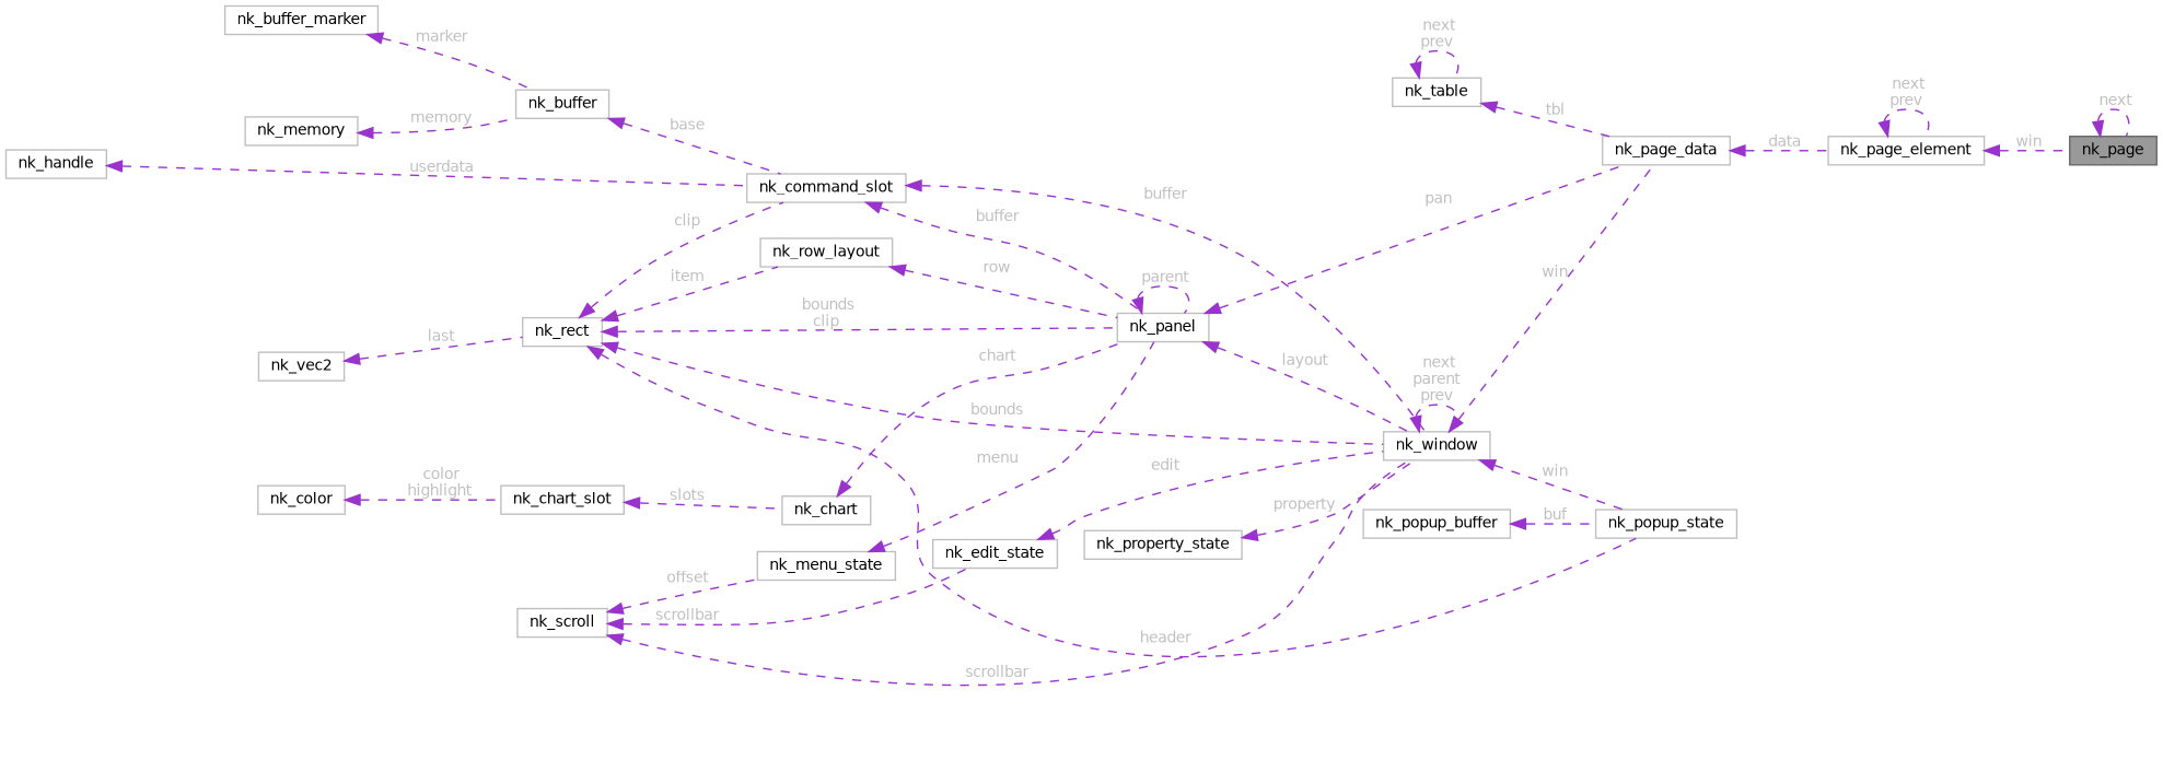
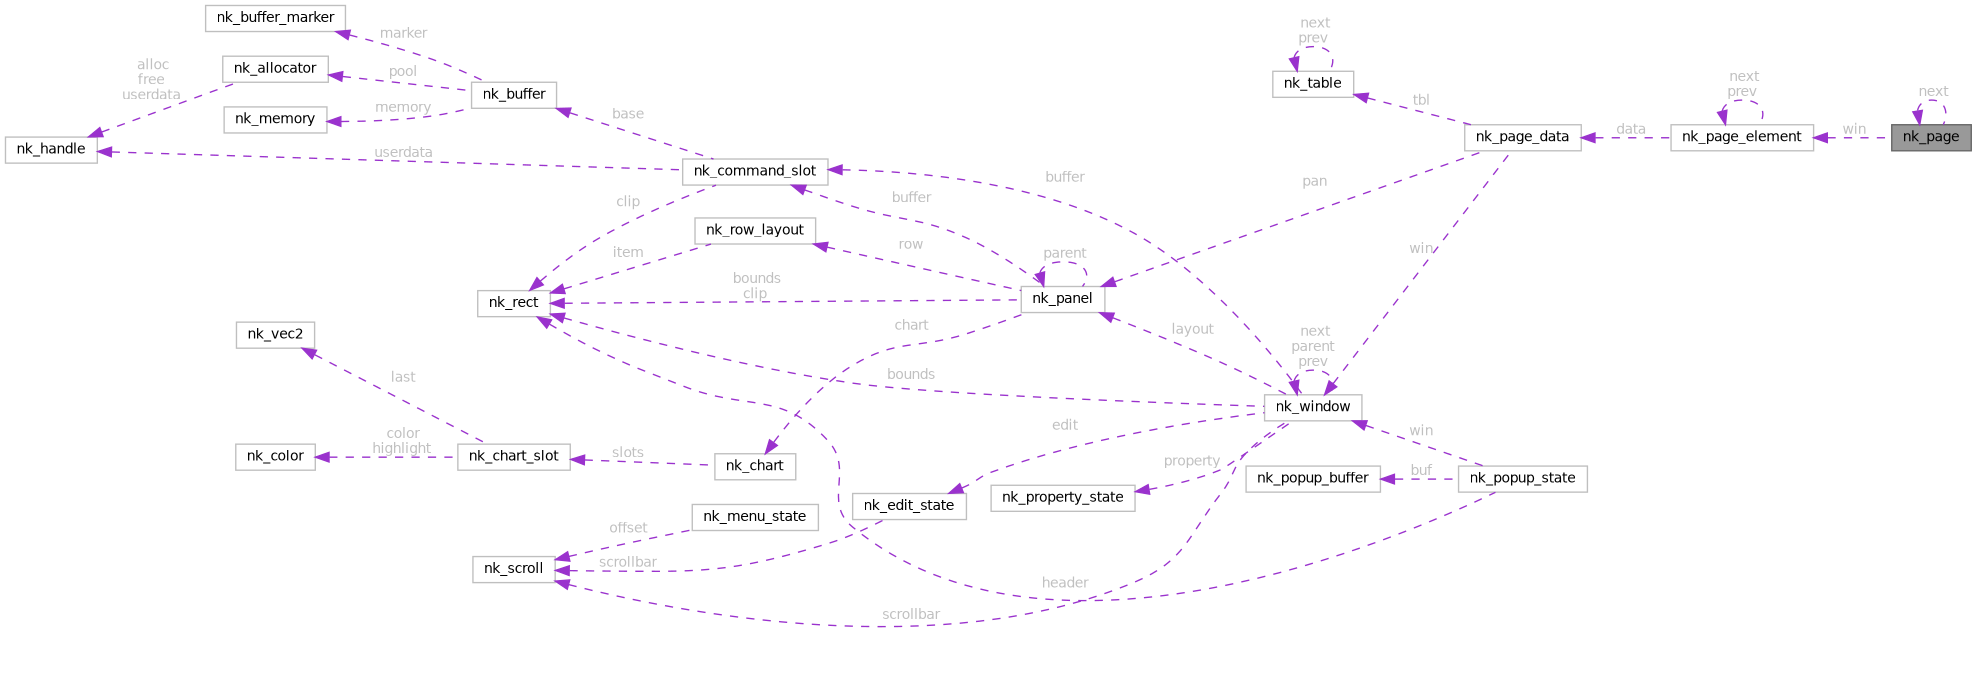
  digraph {
    rankdir=LR
    node [color=grey75 fillcolor=white fontname=Helvetica fontsize=10 shape=box style=filled]
    edge [color=darkorchid3 dir=back fontcolor=grey fontname=Helvetica fontsize=10 labelfontname=Helvetica labelfontsize=10 style=dashed]
    n1 [color=gray40 fillcolor=grey60 fontcolor=black height=0.2 label=nk_page width=0.4]
    n2 [height=0.2 label=nk_page_element width=0.4]
    n3 [height=0.2 label=nk_page_data width=0.4]
    n4 [height=0.2 label=nk_table width=0.4]
    n5 [height=0.2 label=nk_window width=0.4]
    n6 [height=0.2 label=nk_popup_state width=0.4]
    n7 [height=0.2 label=nk_panel width=0.4]
    n8 [height=0.2 label=nk_rect width=0.4]
    n9 [height=0.2 label=nk_row_layout width=0.4]
    n10 [height=0.2 label=nk_command_slot width=0.4]
    n11 [height=0.2 label=nk_menu_state width=0.4]
    n12 [height=0.2 label=nk_scroll width=0.4]
    n13 [height=0.2 label=nk_edit_state width=0.4]
    n14 [height=0.2 label=nk_chart width=0.4]
    n15 [height=0.2 label=nk_chart_slot width=0.4]
    n16 [height=0.2 label=nk_color width=0.4]
    n17 [height=0.2 label=nk_vec2 width=0.4]
    n18 [height=0.2 label=nk_buffer width=0.4]
    n19 [height=0.2 label=nk_buffer_marker width=0.4]
+   n20 [height=0.2 label=nk_allocator width=0.4]
    n21 [height=0.2 label=nk_handle width=0.4]
    n22 [height=0.2 label=nk_memory width=0.4]
    n23 [height=0.2 label=nk_property_state width=0.4]
    n24 [height=0.2 label=nk_popup_buffer width=0.4]
    n1 -> n1 [label=" next"]
    n2 -> n1 [label=" win"]
    n2 -> n2 [label=" next\nprev"]
    n3 -> n2 [label=" data"]
    n4 -> n3 [label=" tbl"]
    n4 -> n4 [label=" next\nprev"]
    n5 -> n3 [label=" win"]
    n5 -> n5 [label=" next\nparent\nprev"]
    n5 -> n6 [label=" win"]
    n7 -> n3 [label=" pan"]
    n7 -> n5 [label=" layout"]
    n7 -> n7 [label=" parent"]
    n8 -> n5 [label=" bounds"]
    n8 -> n6 [label=" header"]
    n8 -> n7 [label=" bounds\nclip"]
    n8 -> n9 [label=" item"]
    n8 -> n10 [label=" clip"]
    n9 -> n7 [label=" row"]
    n10 -> n5 [label=" buffer"]
    n10 -> n7 [label=" buffer"]
-   n11 -> n7 [label=" menu"]
    n12 -> n5 [label=" scrollbar"]
    n12 -> n11 [label=" offset"]
    n12 -> n13 [label=" scrollbar"]
    n13 -> n5 [label=" edit"]
    n14 -> n7 [label=" chart"]
    n15 -> n14 [label=" slots"]
    n16 -> n15 [label=" color\nhighlight"]
-   n17 -> n8 [label=" last"]
+   n17 -> n15 [label=" last"]
    n18 -> n10 [label=" base"]
    n19 -> n18 [label=" marker"]
+   n20 -> n18 [label=" pool"]
    n21 -> n10 [label=" userdata"]
+   n21 -> n20 [label=" alloc\nfree\nuserdata"]
    n22 -> n18 [label=" memory"]
    n23 -> n5 [label=" property"]
    n24 -> n6 [label=" buf"]
  }
